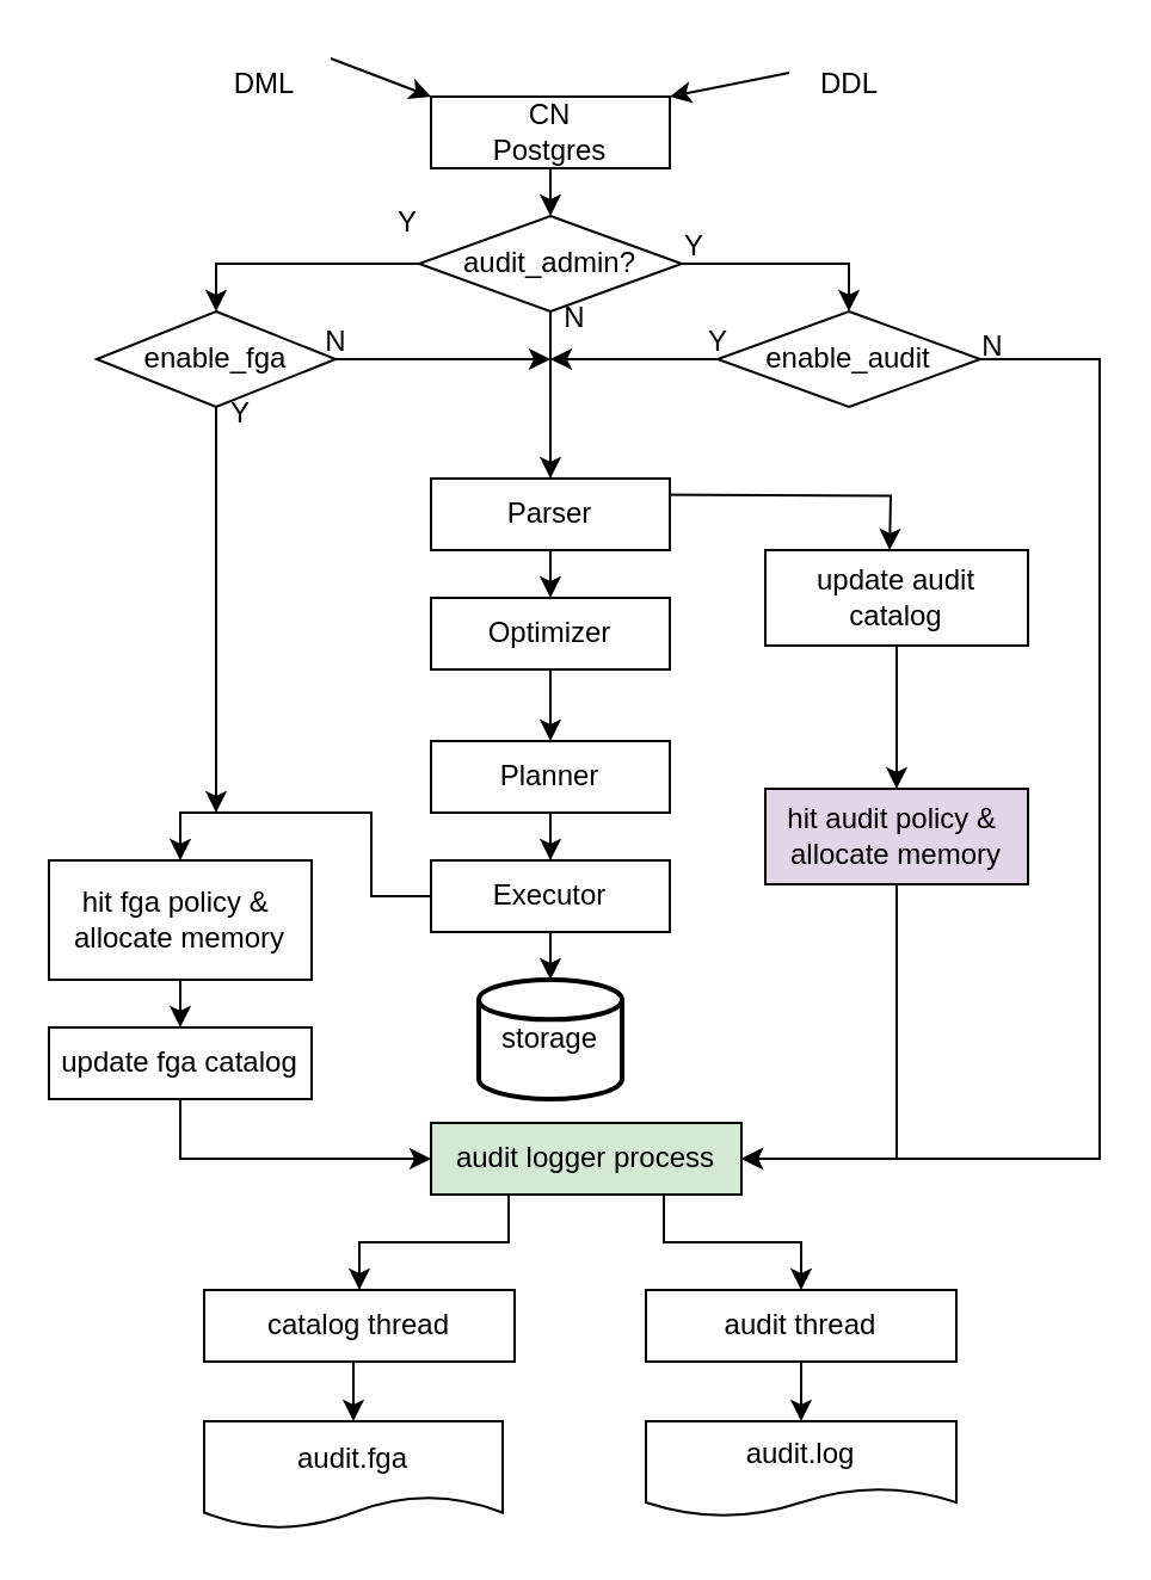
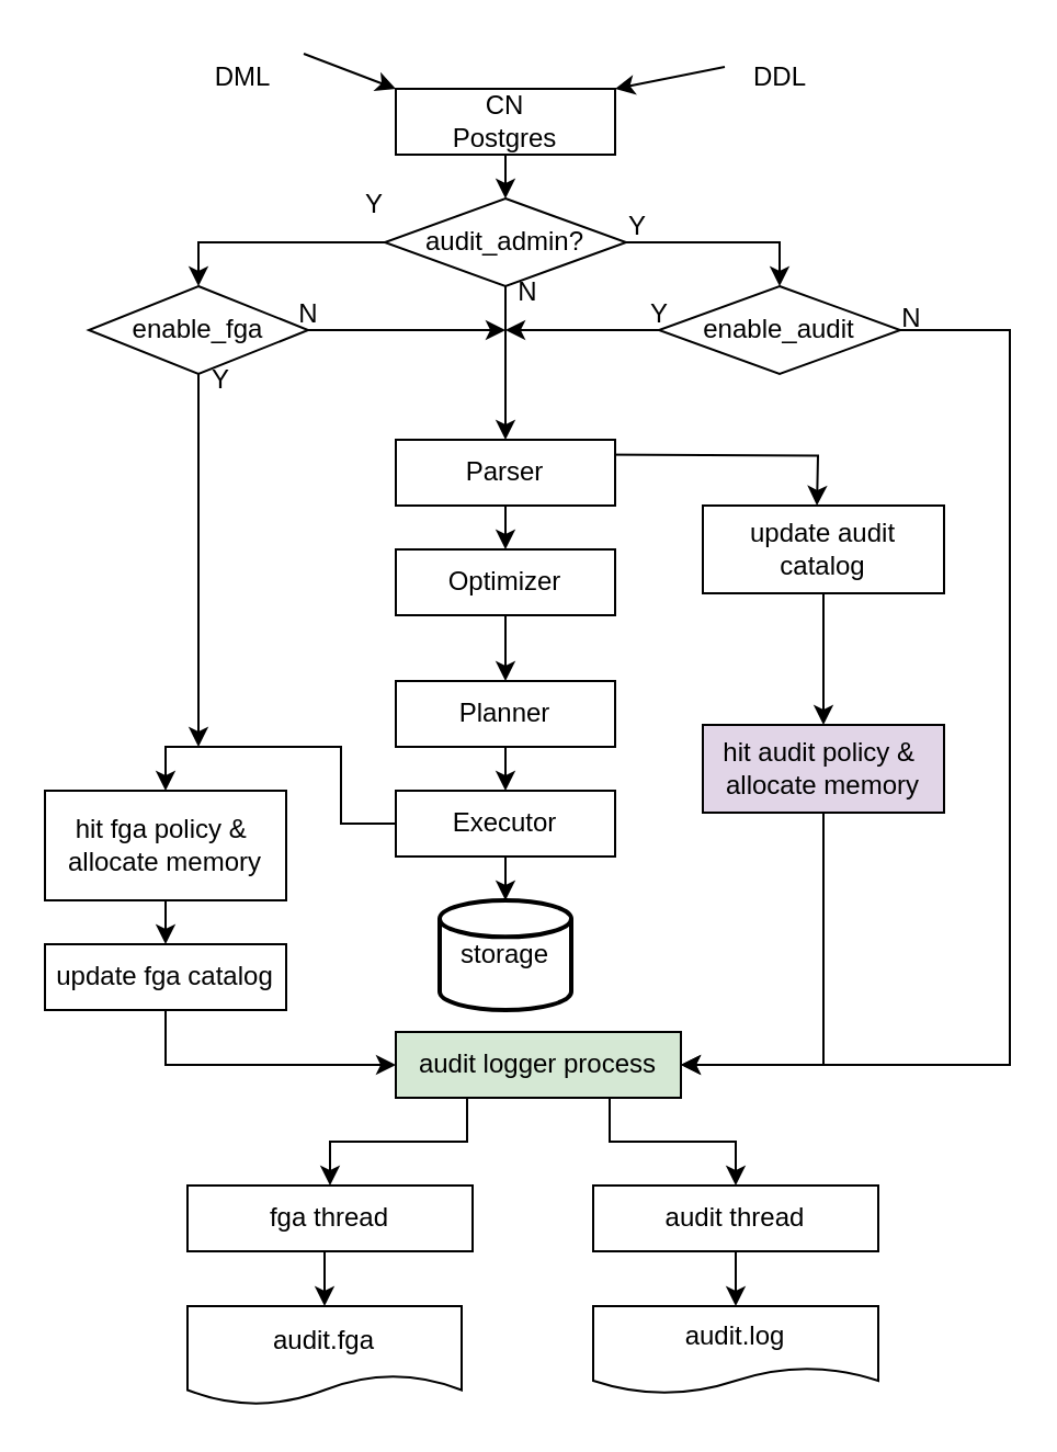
  <mxCell id="0" />
  <mxCell id="1" parent="0" />
  <mxCell id="2" style="edgeStyle=orthogonalEdgeStyle;rounded=0;orthogonalLoop=1;jettySize=auto;html=1;exitX=0.5;exitY=1;exitDx=0;exitDy=0;entryX=0.5;entryY=0;entryDx=0;entryDy=0;" edge="1" parent="1" source="3" target="17"><mxGeometry relative="1" as="geometry" /></mxCell>
  <mxCell id="3" value="CN&lt;br&gt;Postgres" style="rounded=0;whiteSpace=wrap;html=1;" vertex="1" parent="1"><mxGeometry x="180" y="40" width="100" height="30" as="geometry" /></mxCell>
  <mxCell id="4" style="edgeStyle=orthogonalEdgeStyle;rounded=0;orthogonalLoop=1;jettySize=auto;html=1;exitX=1;exitY=0.25;exitDx=0;exitDy=0;entryX=0.564;entryY=0.02;entryDx=0;entryDy=0;entryPerimeter=0;" edge="1" parent="1"><mxGeometry relative="1" as="geometry"><mxPoint x="270" y="206.7" as="sourcePoint" /><mxPoint x="372.04" y="230" as="targetPoint" /></mxGeometry></mxCell>
  <mxCell id="5" style="edgeStyle=orthogonalEdgeStyle;rounded=0;orthogonalLoop=1;jettySize=auto;html=1;exitX=0.5;exitY=1;exitDx=0;exitDy=0;entryX=0.5;entryY=0;entryDx=0;entryDy=0;" edge="1" parent="1" source="6" target="8"><mxGeometry relative="1" as="geometry" /></mxCell>
  <mxCell id="6" value="Parser" style="rounded=0;whiteSpace=wrap;html=1;" vertex="1" parent="1"><mxGeometry x="180" y="200" width="100" height="30" as="geometry" /></mxCell>
  <mxCell id="7" style="edgeStyle=orthogonalEdgeStyle;rounded=0;orthogonalLoop=1;jettySize=auto;html=1;exitX=0.5;exitY=1;exitDx=0;exitDy=0;entryX=0.5;entryY=0;entryDx=0;entryDy=0;" edge="1" parent="1" source="8" target="10"><mxGeometry relative="1" as="geometry" /></mxCell>
  <mxCell id="8" value="Optimizer" style="rounded=0;whiteSpace=wrap;html=1;" vertex="1" parent="1"><mxGeometry x="180" y="250" width="100" height="30" as="geometry" /></mxCell>
  <mxCell id="9" style="edgeStyle=orthogonalEdgeStyle;rounded=0;orthogonalLoop=1;jettySize=auto;html=1;exitX=0.5;exitY=1;exitDx=0;exitDy=0;entryX=0.5;entryY=0;entryDx=0;entryDy=0;" edge="1" parent="1" source="10" target="13"><mxGeometry relative="1" as="geometry" /></mxCell>
  <mxCell id="10" value="Planner" style="rounded=0;whiteSpace=wrap;html=1;" vertex="1" parent="1"><mxGeometry x="180" y="310" width="100" height="30" as="geometry" /></mxCell>
  <mxCell id="11" style="edgeStyle=orthogonalEdgeStyle;rounded=0;orthogonalLoop=1;jettySize=auto;html=1;exitX=0;exitY=0.5;exitDx=0;exitDy=0;entryX=0.5;entryY=0;entryDx=0;entryDy=0;" edge="1" parent="1" source="13" target="33"><mxGeometry relative="1" as="geometry" /></mxCell>
  <mxCell id="12" style="edgeStyle=orthogonalEdgeStyle;rounded=0;orthogonalLoop=1;jettySize=auto;html=1;exitX=0.5;exitY=1;exitDx=0;exitDy=0;entryX=0.5;entryY=0;entryDx=0;entryDy=0;entryPerimeter=0;" edge="1" parent="1" source="13" target="45"><mxGeometry relative="1" as="geometry" /></mxCell>
  <mxCell id="13" value="Executor" style="rounded=0;whiteSpace=wrap;html=1;" vertex="1" parent="1"><mxGeometry x="180" y="360" width="100" height="30" as="geometry" /></mxCell>
  <mxCell id="14" style="edgeStyle=orthogonalEdgeStyle;rounded=0;orthogonalLoop=1;jettySize=auto;html=1;exitX=0;exitY=0.5;exitDx=0;exitDy=0;entryX=0.5;entryY=0;entryDx=0;entryDy=0;" edge="1" parent="1" source="17" target="29"><mxGeometry relative="1" as="geometry" /></mxCell>
  <mxCell id="15" style="edgeStyle=orthogonalEdgeStyle;rounded=0;orthogonalLoop=1;jettySize=auto;html=1;exitX=1;exitY=0.5;exitDx=0;exitDy=0;entryX=0.5;entryY=0;entryDx=0;entryDy=0;" edge="1" parent="1" source="17" target="20"><mxGeometry relative="1" as="geometry" /></mxCell>
  <mxCell id="16" style="edgeStyle=orthogonalEdgeStyle;rounded=0;orthogonalLoop=1;jettySize=auto;html=1;exitX=0.5;exitY=1;exitDx=0;exitDy=0;entryX=0.5;entryY=0;entryDx=0;entryDy=0;" edge="1" parent="1" source="17" target="6"><mxGeometry relative="1" as="geometry" /></mxCell>
  <mxCell id="17" value="audit_admin?" style="rhombus;whiteSpace=wrap;html=1;" vertex="1" parent="1"><mxGeometry x="175" y="90" width="110" height="40" as="geometry" /></mxCell>
  <mxCell id="18" style="edgeStyle=orthogonalEdgeStyle;rounded=0;orthogonalLoop=1;jettySize=auto;html=1;exitX=0;exitY=0.5;exitDx=0;exitDy=0;" edge="1" parent="1" source="20"><mxGeometry relative="1" as="geometry"><mxPoint x="230" y="150" as="targetPoint" /></mxGeometry></mxCell>
  <mxCell id="19" style="edgeStyle=orthogonalEdgeStyle;rounded=0;orthogonalLoop=1;jettySize=auto;html=1;exitX=1;exitY=0.5;exitDx=0;exitDy=0;entryX=1;entryY=0.5;entryDx=0;entryDy=0;" edge="1" parent="1" source="20" target="36"><mxGeometry relative="1" as="geometry"><Array as="points"><mxPoint x="460" y="150" /><mxPoint x="460" y="485" /></Array></mxGeometry></mxCell>
  <mxCell id="20" value="enable_audit" style="rhombus;whiteSpace=wrap;html=1;" vertex="1" parent="1"><mxGeometry x="300" y="130" width="110" height="40" as="geometry" /></mxCell>
  <mxCell id="21" value="" style="edgeStyle=orthogonalEdgeStyle;rounded=0;orthogonalLoop=1;jettySize=auto;html=1;" edge="1" parent="1" source="22" target="24"><mxGeometry relative="1" as="geometry" /></mxCell>
  <mxCell id="22" value="update audit catalog" style="rounded=0;whiteSpace=wrap;html=1;" vertex="1" parent="1"><mxGeometry x="320" y="230" width="110" height="40" as="geometry" /></mxCell>
  <mxCell id="23" style="edgeStyle=orthogonalEdgeStyle;rounded=0;orthogonalLoop=1;jettySize=auto;html=1;exitX=0.5;exitY=1;exitDx=0;exitDy=0;entryX=1;entryY=0.5;entryDx=0;entryDy=0;" edge="1" parent="1" source="24" target="36"><mxGeometry relative="1" as="geometry" /></mxCell>
  <mxCell id="24" value="&lt;div&gt;hit audit policy &amp;amp;&amp;nbsp;&lt;/div&gt;&lt;div&gt;allocate memory&lt;/div&gt;" style="rounded=0;whiteSpace=wrap;html=1;fillColor=#e1d5e7;" vertex="1" parent="1"><mxGeometry x="320" y="330" width="110" height="40" as="geometry" /></mxCell>
  <mxCell id="25" style="edgeStyle=orthogonalEdgeStyle;rounded=0;orthogonalLoop=1;jettySize=auto;html=1;exitX=0.5;exitY=1;exitDx=0;exitDy=0;entryX=0.5;entryY=0;entryDx=0;entryDy=0;" edge="1" parent="1" source="26" target="40"><mxGeometry relative="1" as="geometry" /></mxCell>
  <mxCell id="26" value="audit thread" style="rounded=0;whiteSpace=wrap;html=1;" vertex="1" parent="1"><mxGeometry x="270" y="540" width="130" height="30" as="geometry" /></mxCell>
  <mxCell id="27" style="edgeStyle=orthogonalEdgeStyle;rounded=0;orthogonalLoop=1;jettySize=auto;html=1;exitX=0.5;exitY=1;exitDx=0;exitDy=0;" edge="1" parent="1" source="29"><mxGeometry relative="1" as="geometry"><mxPoint x="90" y="340" as="targetPoint" /></mxGeometry></mxCell>
  <mxCell id="28" style="edgeStyle=orthogonalEdgeStyle;rounded=0;orthogonalLoop=1;jettySize=auto;html=1;exitX=1;exitY=0.5;exitDx=0;exitDy=0;" edge="1" parent="1" source="29"><mxGeometry relative="1" as="geometry"><mxPoint x="230" y="150" as="targetPoint" /></mxGeometry></mxCell>
  <mxCell id="29" value="enable_fga" style="rhombus;whiteSpace=wrap;html=1;" vertex="1" parent="1"><mxGeometry x="40" y="130" width="100" height="40" as="geometry" /></mxCell>
  <mxCell id="30" style="edgeStyle=orthogonalEdgeStyle;rounded=0;orthogonalLoop=1;jettySize=auto;html=1;exitX=0.5;exitY=1;exitDx=0;exitDy=0;entryX=0;entryY=0.5;entryDx=0;entryDy=0;" edge="1" parent="1" source="31" target="36"><mxGeometry relative="1" as="geometry" /></mxCell>
  <mxCell id="31" value="update fga catalog" style="rounded=0;whiteSpace=wrap;html=1;" vertex="1" parent="1"><mxGeometry x="20" y="430" width="110" height="30" as="geometry" /></mxCell>
  <mxCell id="32" style="edgeStyle=orthogonalEdgeStyle;rounded=0;orthogonalLoop=1;jettySize=auto;html=1;exitX=0.5;exitY=1;exitDx=0;exitDy=0;entryX=0.5;entryY=0;entryDx=0;entryDy=0;" edge="1" parent="1" source="33" target="31"><mxGeometry relative="1" as="geometry" /></mxCell>
  <mxCell id="33" value="&lt;div&gt;hit fga policy &amp;amp;&amp;nbsp;&lt;/div&gt;&lt;div&gt;allocate memory&lt;/div&gt;" style="rounded=0;whiteSpace=wrap;html=1;" vertex="1" parent="1"><mxGeometry x="20" y="360" width="110" height="50" as="geometry" /></mxCell>
  <mxCell id="34" style="edgeStyle=orthogonalEdgeStyle;rounded=0;orthogonalLoop=1;jettySize=auto;html=1;exitX=0.25;exitY=1;exitDx=0;exitDy=0;" edge="1" parent="1" source="36" target="38"><mxGeometry relative="1" as="geometry" /></mxCell>
  <mxCell id="35" style="edgeStyle=orthogonalEdgeStyle;rounded=0;orthogonalLoop=1;jettySize=auto;html=1;exitX=0.75;exitY=1;exitDx=0;exitDy=0;" edge="1" parent="1" source="36" target="26"><mxGeometry relative="1" as="geometry" /></mxCell>
  <mxCell id="36" value="audit logger process" style="rounded=0;whiteSpace=wrap;html=1;fillColor=#d5e8d4;" vertex="1" parent="1"><mxGeometry x="180" y="470" width="130" height="30" as="geometry" /></mxCell>
  <mxCell id="37" style="edgeStyle=orthogonalEdgeStyle;rounded=0;orthogonalLoop=1;jettySize=auto;html=1;exitX=0.5;exitY=1;exitDx=0;exitDy=0;entryX=0.5;entryY=0;entryDx=0;entryDy=0;" edge="1" parent="1" source="38" target="39"><mxGeometry relative="1" as="geometry" /></mxCell>
- <mxCell id="38" value="catalog thread" style="rounded=0;whiteSpace=wrap;html=1;" vertex="1" parent="1"><mxGeometry x="85" y="540" width="130" height="30" as="geometry" /></mxCell>
+ <mxCell id="38" value="fga thread" style="rounded=0;whiteSpace=wrap;html=1;" vertex="1" parent="1"><mxGeometry x="85" y="540" width="130" height="30" as="geometry" /></mxCell>
  <mxCell id="39" value="audit.fga" style="shape=document;whiteSpace=wrap;html=1;boundedLbl=1;" vertex="1" parent="1"><mxGeometry x="85" y="595" width="125" height="45" as="geometry" /></mxCell>
  <mxCell id="40" value="audit.log" style="shape=document;whiteSpace=wrap;html=1;boundedLbl=1;" vertex="1" parent="1"><mxGeometry x="270" y="595" width="130" height="40" as="geometry" /></mxCell>
  <mxCell id="41" value="" style="endArrow=classic;html=1;rounded=0;entryX=1;entryY=0;entryDx=0;entryDy=0;" edge="1" parent="1" target="3"><mxGeometry width="50" height="50" relative="1" as="geometry"><mxPoint x="330" y="30" as="sourcePoint" /><mxPoint x="390" y="180" as="targetPoint" /></mxGeometry></mxCell>
  <mxCell id="42" value="DDL" style="text;html=1;align=center;verticalAlign=middle;resizable=0;points=[];autosize=1;strokeColor=none;fillColor=none;" vertex="1" parent="1"><mxGeometry x="330" y="20" width="50" height="30" as="geometry" /></mxCell>
  <mxCell id="43" value="DML" style="text;html=1;align=center;verticalAlign=middle;resizable=0;points=[];autosize=1;strokeColor=none;fillColor=none;" vertex="1" parent="1"><mxGeometry x="85" y="20" width="50" height="30" as="geometry" /></mxCell>
  <mxCell id="44" value="" style="endArrow=classic;html=1;rounded=0;entryX=1;entryY=0;entryDx=0;entryDy=0;exitX=1.06;exitY=0.133;exitDx=0;exitDy=0;exitPerimeter=0;" edge="1" parent="1" source="43"><mxGeometry width="50" height="50" relative="1" as="geometry"><mxPoint x="40" y="0" as="sourcePoint" /><mxPoint x="180" y="40" as="targetPoint" /><Array as="points" /></mxGeometry></mxCell>
  <mxCell id="45" value="storage" style="strokeWidth=2;html=1;shape=mxgraph.flowchart.database;whiteSpace=wrap;" vertex="1" parent="1"><mxGeometry x="200" y="410" width="60" height="50" as="geometry" /></mxCell>
  <mxCell id="46" value="N" style="text;html=1;align=center;verticalAlign=middle;resizable=0;points=[];autosize=1;strokeColor=none;fillColor=none;" vertex="1" parent="1"><mxGeometry x="225" y="118" width="30" height="30" as="geometry" /></mxCell>
  <mxCell id="47" value="Y" style="text;html=1;align=center;verticalAlign=middle;resizable=0;points=[];autosize=1;strokeColor=none;fillColor=none;" vertex="1" parent="1"><mxGeometry x="275" y="88" width="30" height="30" as="geometry" /></mxCell>
  <mxCell id="48" value="Y" style="text;html=1;align=center;verticalAlign=middle;resizable=0;points=[];autosize=1;strokeColor=none;fillColor=none;" vertex="1" parent="1"><mxGeometry x="155" y="78" width="30" height="30" as="geometry" /></mxCell>
  <mxCell id="49" value="Y" style="text;html=1;align=center;verticalAlign=middle;resizable=0;points=[];autosize=1;strokeColor=none;fillColor=none;" vertex="1" parent="1"><mxGeometry x="85" y="158" width="30" height="30" as="geometry" /></mxCell>
  <mxCell id="50" value="N" style="text;html=1;align=center;verticalAlign=middle;resizable=0;points=[];autosize=1;strokeColor=none;fillColor=none;" vertex="1" parent="1"><mxGeometry x="125" y="128" width="30" height="30" as="geometry" /></mxCell>
  <mxCell id="51" value="Y" style="text;html=1;align=center;verticalAlign=middle;resizable=0;points=[];autosize=1;strokeColor=none;fillColor=none;" vertex="1" parent="1"><mxGeometry x="285" y="128" width="30" height="30" as="geometry" /></mxCell>
  <mxCell id="52" value="N" style="text;html=1;align=center;verticalAlign=middle;resizable=0;points=[];autosize=1;strokeColor=none;fillColor=none;" vertex="1" parent="1"><mxGeometry x="400" y="130" width="30" height="30" as="geometry" /></mxCell>
